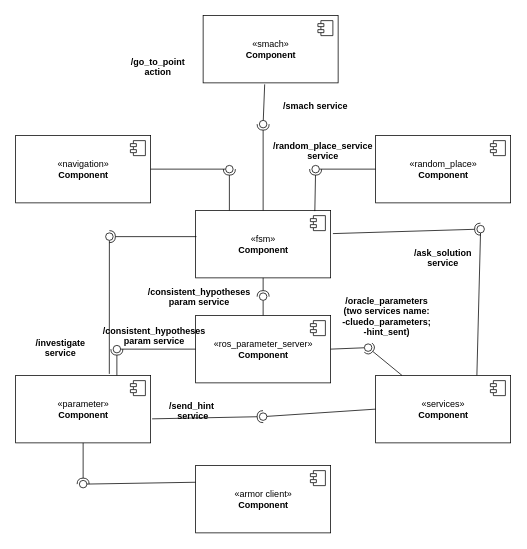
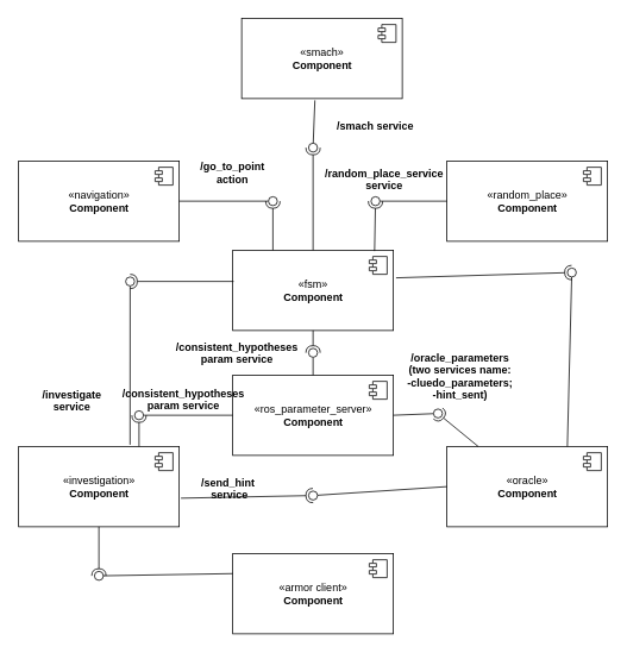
  <mxCell id="0" />
  <mxCell id="1" parent="0" />
  <mxCell id="2" value="«navigation»&lt;br&gt;&lt;b&gt;Component&lt;/b&gt;" style="html=1;dropTarget=0;" vertex="1" parent="1"><mxGeometry x="20" y="180" width="180" height="90" as="geometry" /></mxCell>
  <mxCell id="3" value="" style="shape=module;jettyWidth=8;jettyHeight=4;" vertex="1" parent="2"><mxGeometry x="1" width="20" height="20" relative="1" as="geometry"><mxPoint x="-27" y="7" as="offset" /></mxGeometry></mxCell>
  <mxCell id="4" value="«fsm»&lt;br&gt;&lt;b&gt;Component&lt;/b&gt;" style="html=1;dropTarget=0;" vertex="1" parent="1"><mxGeometry x="260" y="280" width="180" height="90" as="geometry" /></mxCell>
  <mxCell id="5" value="" style="shape=module;jettyWidth=8;jettyHeight=4;" vertex="1" parent="4"><mxGeometry x="1" width="20" height="20" relative="1" as="geometry"><mxPoint x="-27" y="7" as="offset" /></mxGeometry></mxCell>
  <mxCell id="6" value="«random_place»&lt;br&gt;&lt;b&gt;Component&lt;/b&gt;" style="html=1;dropTarget=0;" vertex="1" parent="1"><mxGeometry x="500" y="180" width="180" height="90" as="geometry" /></mxCell>
  <mxCell id="7" value="" style="shape=module;jettyWidth=8;jettyHeight=4;" vertex="1" parent="6"><mxGeometry x="1" width="20" height="20" relative="1" as="geometry"><mxPoint x="-27" y="7" as="offset" /></mxGeometry></mxCell>
- <mxCell id="8" value="«parameter»&lt;br&gt;&lt;b&gt;Component&lt;/b&gt;" style="html=1;dropTarget=0;" vertex="1" parent="1"><mxGeometry x="20" y="500" width="180" height="90" as="geometry" /></mxCell>
+ <mxCell id="8" value="«investigation»&lt;br&gt;&lt;b&gt;Component&lt;/b&gt;" style="html=1;dropTarget=0;" vertex="1" parent="1"><mxGeometry x="20" y="500" width="180" height="90" as="geometry" /></mxCell>
  <mxCell id="9" value="" style="shape=module;jettyWidth=8;jettyHeight=4;" vertex="1" parent="8"><mxGeometry x="1" width="20" height="20" relative="1" as="geometry"><mxPoint x="-27" y="7" as="offset" /></mxGeometry></mxCell>
  <mxCell id="10" value="«armor client»&lt;br&gt;&lt;b&gt;Component&lt;/b&gt;" style="html=1;dropTarget=0;" vertex="1" parent="1"><mxGeometry x="260" y="620" width="180" height="90" as="geometry" /></mxCell>
  <mxCell id="11" value="" style="shape=module;jettyWidth=8;jettyHeight=4;" vertex="1" parent="10"><mxGeometry x="1" width="20" height="20" relative="1" as="geometry"><mxPoint x="-27" y="7" as="offset" /></mxGeometry></mxCell>
- <mxCell id="12" value="«services»&lt;br&gt;&lt;b&gt;Component&lt;/b&gt;" style="html=1;dropTarget=0;" vertex="1" parent="1"><mxGeometry x="500" y="500" width="180" height="90" as="geometry" /></mxCell>
+ <mxCell id="12" value="«oracle»&lt;br&gt;&lt;b&gt;Component&lt;/b&gt;" style="html=1;dropTarget=0;" vertex="1" parent="1"><mxGeometry x="500" y="500" width="180" height="90" as="geometry" /></mxCell>
  <mxCell id="13" value="" style="shape=module;jettyWidth=8;jettyHeight=4;" vertex="1" parent="12"><mxGeometry x="1" width="20" height="20" relative="1" as="geometry"><mxPoint x="-27" y="7" as="offset" /></mxGeometry></mxCell>
  <mxCell id="14" value="«ros_parameter_server»&lt;br&gt;&lt;b&gt;Component&lt;/b&gt;" style="html=1;dropTarget=0;" vertex="1" parent="1"><mxGeometry x="260" y="420" width="180" height="90" as="geometry" /></mxCell>
  <mxCell id="15" value="" style="shape=module;jettyWidth=8;jettyHeight=4;" vertex="1" parent="14"><mxGeometry x="1" width="20" height="20" relative="1" as="geometry"><mxPoint x="-27" y="7" as="offset" /></mxGeometry></mxCell>
  <mxCell id="16" value="" style="rounded=0;orthogonalLoop=1;jettySize=auto;html=1;endArrow=none;endFill=0;sketch=0;sourcePerimeterSpacing=0;targetPerimeterSpacing=0;" edge="1" target="18" parent="1" source="2"><mxGeometry relative="1" as="geometry"><mxPoint x="280" y="215" as="sourcePoint" /></mxGeometry></mxCell>
  <mxCell id="17" value="" style="rounded=0;orthogonalLoop=1;jettySize=auto;html=1;endArrow=halfCircle;endFill=0;entryX=0.5;entryY=0.5;endSize=6;strokeWidth=1;sketch=0;exitX=0.25;exitY=0;exitDx=0;exitDy=0;" edge="1" target="18" parent="1" source="4"><mxGeometry relative="1" as="geometry"><mxPoint x="300" y="270" as="sourcePoint" /></mxGeometry></mxCell>
  <mxCell id="18" value="" style="ellipse;whiteSpace=wrap;html=1;align=center;aspect=fixed;resizable=0;points=[];outlineConnect=0;sketch=0;" vertex="1" parent="1"><mxGeometry x="300" y="220" width="10" height="10" as="geometry" /></mxCell>
- <mxCell id="19" value="/go_to_point &#10;action" style="text;align=center;fontStyle=1;verticalAlign=middle;spacingLeft=3;spacingRight=3;strokeColor=none;rotatable=0;points=[[0,0.5],[1,0.5]];portConstraint=eastwest;" vertex="1" parent="1"><mxGeometry x="170" y="75" width="80" height="26" as="geometry" /></mxCell>
+ <mxCell id="19" value="/go_to_point &#10;action" style="text;align=center;fontStyle=1;verticalAlign=middle;spacingLeft=3;spacingRight=3;strokeColor=none;rotatable=0;points=[[0,0.5],[1,0.5]];portConstraint=eastwest;" vertex="1" parent="1"><mxGeometry x="220" y="180" width="80" height="26" as="geometry" /></mxCell>
  <mxCell id="20" value="" style="rounded=0;orthogonalLoop=1;jettySize=auto;html=1;endArrow=none;endFill=0;sketch=0;sourcePerimeterSpacing=0;targetPerimeterSpacing=0;" edge="1" target="22" parent="1" source="6"><mxGeometry relative="1" as="geometry"><mxPoint x="400" y="215" as="sourcePoint" /></mxGeometry></mxCell>
  <mxCell id="21" value="" style="rounded=0;orthogonalLoop=1;jettySize=auto;html=1;endArrow=halfCircle;endFill=0;entryX=0.5;entryY=0.5;endSize=6;strokeWidth=1;sketch=0;exitX=0.883;exitY=0.011;exitDx=0;exitDy=0;exitPerimeter=0;" edge="1" target="22" parent="1" source="4"><mxGeometry relative="1" as="geometry"><mxPoint x="440" y="215" as="sourcePoint" /></mxGeometry></mxCell>
  <mxCell id="22" value="" style="ellipse;whiteSpace=wrap;html=1;align=center;aspect=fixed;resizable=0;points=[];outlineConnect=0;sketch=0;" vertex="1" parent="1"><mxGeometry x="415" y="220" width="10" height="10" as="geometry" /></mxCell>
  <mxCell id="23" value="/random_place_service&#10;service" style="text;align=center;fontStyle=1;verticalAlign=middle;spacingLeft=3;spacingRight=3;strokeColor=none;rotatable=0;points=[[0,0.5],[1,0.5]];portConstraint=eastwest;" vertex="1" parent="1"><mxGeometry x="380" y="180" width="100" height="40" as="geometry" /></mxCell>
- <mxCell id="24" value="/investigate&#10;service" style="text;align=center;fontStyle=1;verticalAlign=middle;spacingLeft=3;spacingRight=3;strokeColor=none;rotatable=0;points=[[0,0.5],[1,0.5]];portConstraint=eastwest;" vertex="1" parent="1"><mxGeometry x="40" y="450" width="80" height="26" as="geometry" /></mxCell>
+ <mxCell id="24" value="/investigate&#10;service" style="text;align=center;fontStyle=1;verticalAlign=middle;spacingLeft=3;spacingRight=3;strokeColor=none;rotatable=0;points=[[0,0.5],[1,0.5]];portConstraint=eastwest;" vertex="1" parent="1"><mxGeometry x="40" y="435" width="80" height="26" as="geometry" /></mxCell>
  <mxCell id="25" value="" style="rounded=0;orthogonalLoop=1;jettySize=auto;html=1;endArrow=none;endFill=0;sketch=0;sourcePerimeterSpacing=0;targetPerimeterSpacing=0;exitX=0.694;exitY=-0.022;exitDx=0;exitDy=0;exitPerimeter=0;" edge="1" target="27" parent="1" source="8"><mxGeometry relative="1" as="geometry"><mxPoint x="120" y="315" as="sourcePoint" /></mxGeometry></mxCell>
  <mxCell id="26" value="" style="rounded=0;orthogonalLoop=1;jettySize=auto;html=1;endArrow=halfCircle;endFill=0;entryX=0.5;entryY=0.5;endSize=6;strokeWidth=1;sketch=0;exitX=0.006;exitY=0.389;exitDx=0;exitDy=0;exitPerimeter=0;" edge="1" target="27" parent="1" source="4"><mxGeometry relative="1" as="geometry"><mxPoint x="160" y="315" as="sourcePoint" /></mxGeometry></mxCell>
  <mxCell id="27" value="" style="ellipse;whiteSpace=wrap;html=1;align=center;aspect=fixed;resizable=0;points=[];outlineConnect=0;sketch=0;" vertex="1" parent="1"><mxGeometry x="140" y="310" width="10" height="10" as="geometry" /></mxCell>
  <mxCell id="28" value="/consistent_hypotheses&#10;param service" style="text;align=center;fontStyle=1;verticalAlign=middle;spacingLeft=3;spacingRight=3;strokeColor=none;rotatable=0;points=[[0,0.5],[1,0.5]];portConstraint=eastwest;" vertex="1" parent="1"><mxGeometry x="220" y="382" width="90" height="26" as="geometry" /></mxCell>
  <mxCell id="29" value="" style="rounded=0;orthogonalLoop=1;jettySize=auto;html=1;endArrow=none;endFill=0;sketch=0;sourcePerimeterSpacing=0;targetPerimeterSpacing=0;exitX=0.75;exitY=0;exitDx=0;exitDy=0;" edge="1" target="31" parent="1" source="12"><mxGeometry relative="1" as="geometry"><mxPoint x="530" y="315" as="sourcePoint" /></mxGeometry></mxCell>
  <mxCell id="30" value="" style="rounded=0;orthogonalLoop=1;jettySize=auto;html=1;endArrow=halfCircle;endFill=0;entryX=0.5;entryY=0.5;endSize=6;strokeWidth=1;sketch=0;exitX=1.017;exitY=0.344;exitDx=0;exitDy=0;exitPerimeter=0;" edge="1" target="31" parent="1" source="4"><mxGeometry relative="1" as="geometry"><mxPoint x="570" y="315" as="sourcePoint" /></mxGeometry></mxCell>
  <mxCell id="31" value="" style="ellipse;whiteSpace=wrap;html=1;align=center;aspect=fixed;resizable=0;points=[];outlineConnect=0;sketch=0;" vertex="1" parent="1"><mxGeometry x="635" y="300" width="10" height="10" as="geometry" /></mxCell>
- <mxCell id="32" value="/ask_solution&#10;service" style="text;align=center;fontStyle=1;verticalAlign=middle;spacingLeft=3;spacingRight=3;strokeColor=none;rotatable=0;points=[[0,0.5],[1,0.5]];portConstraint=eastwest;" vertex="1" parent="1"><mxGeometry x="545" y="330" width="90" height="26" as="geometry" /></mxCell>
  <mxCell id="33" value="«smach»&lt;br&gt;&lt;b&gt;Component&lt;/b&gt;" style="html=1;dropTarget=0;" vertex="1" parent="1"><mxGeometry x="270" y="20" width="180" height="90" as="geometry" /></mxCell>
  <mxCell id="34" value="" style="shape=module;jettyWidth=8;jettyHeight=4;" vertex="1" parent="33"><mxGeometry x="1" width="20" height="20" relative="1" as="geometry"><mxPoint x="-27" y="7" as="offset" /></mxGeometry></mxCell>
  <mxCell id="35" value="" style="rounded=0;orthogonalLoop=1;jettySize=auto;html=1;endArrow=none;endFill=0;sketch=0;sourcePerimeterSpacing=0;targetPerimeterSpacing=0;exitX=0.456;exitY=1.022;exitDx=0;exitDy=0;exitPerimeter=0;" edge="1" target="37" parent="1" source="33"><mxGeometry relative="1" as="geometry"><mxPoint x="330" y="165" as="sourcePoint" /></mxGeometry></mxCell>
  <mxCell id="36" value="" style="rounded=0;orthogonalLoop=1;jettySize=auto;html=1;endArrow=halfCircle;endFill=0;entryX=0.5;entryY=0.5;endSize=6;strokeWidth=1;sketch=0;exitX=0.5;exitY=0;exitDx=0;exitDy=0;" edge="1" target="37" parent="1" source="4"><mxGeometry relative="1" as="geometry"><mxPoint x="370" y="165" as="sourcePoint" /></mxGeometry></mxCell>
  <mxCell id="37" value="" style="ellipse;whiteSpace=wrap;html=1;align=center;aspect=fixed;resizable=0;points=[];outlineConnect=0;sketch=0;" vertex="1" parent="1"><mxGeometry x="345" y="160" width="10" height="10" as="geometry" /></mxCell>
  <mxCell id="38" value="/smach service" style="text;align=center;fontStyle=1;verticalAlign=middle;spacingLeft=3;spacingRight=3;strokeColor=none;rotatable=0;points=[[0,0.5],[1,0.5]];portConstraint=eastwest;" vertex="1" parent="1"><mxGeometry x="370" y="120" width="100" height="40" as="geometry" /></mxCell>
  <mxCell id="39" value="" style="rounded=0;orthogonalLoop=1;jettySize=auto;html=1;endArrow=none;endFill=0;sketch=0;sourcePerimeterSpacing=0;targetPerimeterSpacing=0;exitX=0;exitY=0.25;exitDx=0;exitDy=0;" edge="1" target="41" parent="1" source="10"><mxGeometry relative="1" as="geometry"><mxPoint x="110" y="655" as="sourcePoint" /></mxGeometry></mxCell>
  <mxCell id="40" value="" style="rounded=0;orthogonalLoop=1;jettySize=auto;html=1;endArrow=halfCircle;endFill=0;entryX=0.5;entryY=0.5;endSize=6;strokeWidth=1;sketch=0;exitX=0.5;exitY=1;exitDx=0;exitDy=0;" edge="1" target="41" parent="1" source="8"><mxGeometry relative="1" as="geometry"><mxPoint x="150" y="655" as="sourcePoint" /></mxGeometry></mxCell>
  <mxCell id="41" value="" style="ellipse;whiteSpace=wrap;html=1;align=center;aspect=fixed;resizable=0;points=[];outlineConnect=0;sketch=0;" vertex="1" parent="1"><mxGeometry x="105" y="640" width="10" height="10" as="geometry" /></mxCell>
  <mxCell id="42" value="" style="rounded=0;orthogonalLoop=1;jettySize=auto;html=1;endArrow=none;endFill=0;sketch=0;sourcePerimeterSpacing=0;targetPerimeterSpacing=0;exitX=0;exitY=0.5;exitDx=0;exitDy=0;" edge="1" target="44" parent="1" source="12"><mxGeometry relative="1" as="geometry"><mxPoint x="330" y="555" as="sourcePoint" /></mxGeometry></mxCell>
  <mxCell id="43" value="" style="rounded=0;orthogonalLoop=1;jettySize=auto;html=1;endArrow=halfCircle;endFill=0;entryX=0.5;entryY=0.5;endSize=6;strokeWidth=1;sketch=0;exitX=1.011;exitY=0.644;exitDx=0;exitDy=0;exitPerimeter=0;" edge="1" target="44" parent="1" source="8"><mxGeometry relative="1" as="geometry"><mxPoint x="370" y="555" as="sourcePoint" /></mxGeometry></mxCell>
  <mxCell id="44" value="" style="ellipse;whiteSpace=wrap;html=1;align=center;aspect=fixed;resizable=0;points=[];outlineConnect=0;sketch=0;" vertex="1" parent="1"><mxGeometry x="345" y="550" width="10" height="10" as="geometry" /></mxCell>
  <mxCell id="45" value="/send_hint&#10; service" style="text;align=center;fontStyle=1;verticalAlign=middle;spacingLeft=3;spacingRight=3;strokeColor=none;rotatable=0;points=[[0,0.5],[1,0.5]];portConstraint=eastwest;" vertex="1" parent="1"><mxGeometry x="215" y="534" width="80" height="26" as="geometry" /></mxCell>
  <mxCell id="46" value="" style="rounded=0;orthogonalLoop=1;jettySize=auto;html=1;endArrow=none;endFill=0;sketch=0;sourcePerimeterSpacing=0;targetPerimeterSpacing=0;exitX=0.5;exitY=0;exitDx=0;exitDy=0;" edge="1" target="48" parent="1" source="14"><mxGeometry relative="1" as="geometry"><mxPoint x="340" y="395" as="sourcePoint" /></mxGeometry></mxCell>
  <mxCell id="47" value="" style="rounded=0;orthogonalLoop=1;jettySize=auto;html=1;endArrow=halfCircle;endFill=0;entryX=0.5;entryY=0.5;endSize=6;strokeWidth=1;sketch=0;exitX=0.5;exitY=1;exitDx=0;exitDy=0;" edge="1" target="48" parent="1" source="4"><mxGeometry relative="1" as="geometry"><mxPoint x="380" y="390" as="sourcePoint" /></mxGeometry></mxCell>
  <mxCell id="48" value="" style="ellipse;whiteSpace=wrap;html=1;align=center;aspect=fixed;resizable=0;points=[];outlineConnect=0;sketch=0;" vertex="1" parent="1"><mxGeometry x="345" y="390" width="10" height="10" as="geometry" /></mxCell>
  <mxCell id="49" value="" style="rounded=0;orthogonalLoop=1;jettySize=auto;html=1;endArrow=none;endFill=0;sketch=0;sourcePerimeterSpacing=0;targetPerimeterSpacing=0;exitX=0;exitY=0.5;exitDx=0;exitDy=0;" edge="1" target="51" parent="1" source="14"><mxGeometry relative="1" as="geometry"><mxPoint x="180" y="465" as="sourcePoint" /></mxGeometry></mxCell>
  <mxCell id="50" value="" style="rounded=0;orthogonalLoop=1;jettySize=auto;html=1;endArrow=halfCircle;endFill=0;entryX=0.5;entryY=0.5;endSize=6;strokeWidth=1;sketch=0;exitX=0.75;exitY=0;exitDx=0;exitDy=0;" edge="1" target="51" parent="1" source="8"><mxGeometry relative="1" as="geometry"><mxPoint x="220" y="465" as="sourcePoint" /></mxGeometry></mxCell>
  <mxCell id="51" value="" style="ellipse;whiteSpace=wrap;html=1;align=center;aspect=fixed;resizable=0;points=[];outlineConnect=0;sketch=0;" vertex="1" parent="1"><mxGeometry x="150" y="460" width="10" height="10" as="geometry" /></mxCell>
  <mxCell id="52" value="/consistent_hypotheses&#10;param service" style="text;align=center;fontStyle=1;verticalAlign=middle;spacingLeft=3;spacingRight=3;strokeColor=none;rotatable=0;points=[[0,0.5],[1,0.5]];portConstraint=eastwest;" vertex="1" parent="1"><mxGeometry x="160" y="434" width="90" height="26" as="geometry" /></mxCell>
  <mxCell id="53" value="" style="rounded=0;orthogonalLoop=1;jettySize=auto;html=1;endArrow=none;endFill=0;sketch=0;sourcePerimeterSpacing=0;targetPerimeterSpacing=0;exitX=1;exitY=0.5;exitDx=0;exitDy=0;" edge="1" target="55" parent="1" source="14"><mxGeometry relative="1" as="geometry"><mxPoint x="470" y="463" as="sourcePoint" /></mxGeometry></mxCell>
  <mxCell id="54" value="" style="rounded=0;orthogonalLoop=1;jettySize=auto;html=1;endArrow=halfCircle;endFill=0;entryX=0.5;entryY=0.5;endSize=6;strokeWidth=1;sketch=0;" edge="1" target="55" parent="1" source="12"><mxGeometry relative="1" as="geometry"><mxPoint x="510" y="463" as="sourcePoint" /></mxGeometry></mxCell>
  <mxCell id="55" value="" style="ellipse;whiteSpace=wrap;html=1;align=center;aspect=fixed;resizable=0;points=[];outlineConnect=0;sketch=0;" vertex="1" parent="1"><mxGeometry x="485" y="458" width="10" height="10" as="geometry" /></mxCell>
  <mxCell id="56" value="/oracle_parameters&#10;(two services name:&#10;-cluedo_parameters;&#10;-hint_sent)" style="text;align=center;fontStyle=1;verticalAlign=middle;spacingLeft=3;spacingRight=3;strokeColor=none;rotatable=0;points=[[0,0.5],[1,0.5]];portConstraint=eastwest;" vertex="1" parent="1"><mxGeometry x="470" y="408" width="90" height="26" as="geometry" /></mxCell>
